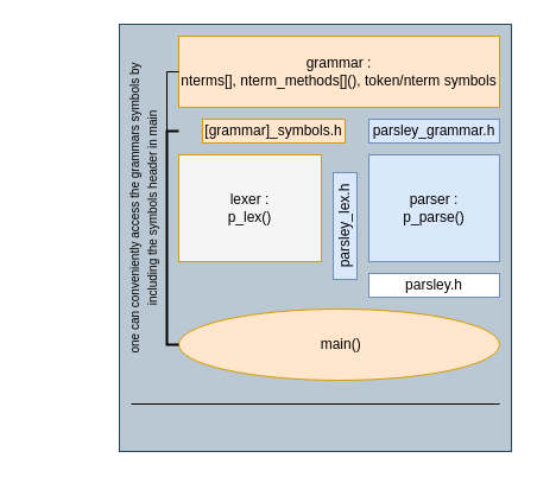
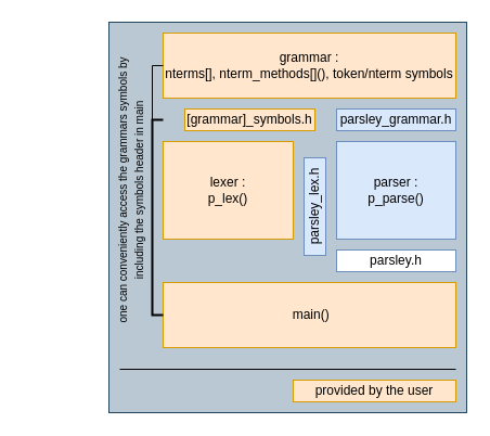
  <mxCell id="0" />
  <mxCell id="1" parent="0" />
  <mxCell id="2" value="" style="group" vertex="1" connectable="0" parent="1"><mxGeometry x="20" y="20" width="410" height="360" as="geometry" /></mxCell>
  <mxCell id="3" value="" style="rounded=0;whiteSpace=wrap;html=1;fillColor=#bac8d3;strokeColor=#23445d;container=1;" vertex="1" parent="2"><mxGeometry x="80" width="330" height="360" as="geometry" /></mxCell>
  <mxCell id="4" value="&lt;div&gt;grammar :&lt;/div&gt;&lt;div&gt;nterms[], nterm_methods[](), token/nterm symbols&lt;br&gt;&lt;/div&gt;" style="rounded=0;whiteSpace=wrap;html=1;fillColor=#ffe6cc;strokeColor=#d79b00;" parent="2" vertex="1"><mxGeometry x="130" y="10" width="270" height="60" as="geometry" /></mxCell>
  <mxCell id="5" value="&lt;div&gt;parser :&lt;br&gt;&lt;/div&gt;&lt;div&gt;p_parse()&lt;/div&gt;" style="rounded=0;whiteSpace=wrap;html=1;fillColor=#dae8fc;strokeColor=#6c8ebf;" parent="2" vertex="1"><mxGeometry x="290" y="110" width="110" height="90" as="geometry" /></mxCell>
- <mxCell id="6" value="&lt;div&gt;lexer :&lt;/div&gt;&lt;div&gt;p_lex()&lt;/div&gt;" style="rounded=0;whiteSpace=wrap;html=1;fillColor=#f5f5f5;strokeColor=#d79b00;" parent="2" vertex="1"><mxGeometry x="130" y="110" width="120" height="90" as="geometry" /></mxCell>
+ <mxCell id="6" value="&lt;div&gt;lexer :&lt;/div&gt;&lt;div&gt;p_lex()&lt;/div&gt;" style="rounded=0;whiteSpace=wrap;html=1;fillColor=#ffe6cc;strokeColor=#d79b00;" parent="2" vertex="1"><mxGeometry x="130" y="110" width="120" height="90" as="geometry" /></mxCell>
  <mxCell id="7" value="&lt;div&gt;parsley_lex.h&lt;/div&gt;" style="rounded=0;whiteSpace=wrap;html=1;horizontal=0;fillColor=#dae8fc;strokeColor=#6c8ebf;" parent="2" vertex="1"><mxGeometry x="260" y="125" width="20" height="90" as="geometry" /></mxCell>
  <mxCell id="8" value="parsley_grammar.h" style="rounded=0;whiteSpace=wrap;html=1;fillColor=#dae8fc;strokeColor=#6c8ebf;" parent="2" vertex="1"><mxGeometry x="290" y="80" width="110" height="20" as="geometry" /></mxCell>
  <mxCell id="9" value="[grammar]_symbols.h" style="rounded=0;whiteSpace=wrap;html=1;fillColor=#ffe6cc;strokeColor=#d79b00;" parent="2" vertex="1"><mxGeometry x="150" y="80" width="120" height="20" as="geometry" /></mxCell>
- <mxCell id="10" value="&amp;nbsp;main()" style="ellipse;whiteSpace=wrap;html=1;fillColor=#ffe6cc;strokeColor=#d79b00;" parent="2" vertex="1"><mxGeometry x="130" y="240" width="270" height="60" as="geometry" /></mxCell>
+ <mxCell id="10" value="&amp;nbsp;main()" style="rounded=0;whiteSpace=wrap;html=1;fillColor=#ffe6cc;strokeColor=#d79b00;" parent="2" vertex="1"><mxGeometry x="130" y="240" width="270" height="60" as="geometry" /></mxCell>
  <mxCell id="11" value="parsley.h" style="rounded=0;whiteSpace=wrap;html=1;fillColor=#ffffff;strokeColor=#6c8ebf;" parent="2" vertex="1"><mxGeometry x="290" y="210" width="110" height="20" as="geometry" /></mxCell>
  <mxCell id="12" value="" style="strokeWidth=2;html=1;shape=mxgraph.flowchart.annotation_1;align=right;pointerEvents=1;horizontal=0;verticalAlign=bottom;labelPosition=left;verticalLabelPosition=top;" vertex="1" parent="2"><mxGeometry x="120" y="90" width="10" height="180" as="geometry" /></mxCell>
  <mxCell id="13" value="" style="endArrow=none;html=1;rounded=0;entryX=0;entryY=0;entryDx=0;entryDy=0;entryPerimeter=0;" edge="1" parent="2" target="12"><mxGeometry width="50" height="50" relative="1" as="geometry"><mxPoint x="120" y="40" as="sourcePoint" /><mxPoint x="150" y="100" as="targetPoint" /></mxGeometry></mxCell>
  <mxCell id="14" value="" style="endArrow=none;html=1;rounded=0;entryX=0;entryY=0.5;entryDx=0;entryDy=0;" edge="1" parent="2" target="4"><mxGeometry width="50" height="50" relative="1" as="geometry"><mxPoint x="120" y="40" as="sourcePoint" /><mxPoint x="160" y="60" as="targetPoint" /></mxGeometry></mxCell>
  <mxCell id="15" value="&lt;font style=&quot;font-size: 10px;&quot;&gt;one can conveniently access the grammars symbols by including the symbols header in main &lt;/font&gt;" style="rounded=0;whiteSpace=wrap;html=1;opacity=0;horizontal=0;" vertex="1" parent="2"><mxGeometry x="80" y="30" width="40" height="250" as="geometry" /></mxCell>
+ <mxCell id="16" value="provided by the user" style="rounded=0;whiteSpace=wrap;html=1;fillColor=#ffe6cc;strokeColor=#d79b00;" vertex="1" parent="2"><mxGeometry x="250" y="330" width="150" height="20" as="geometry" /></mxCell>
  <mxCell id="17" value="" style="endArrow=none;html=1;rounded=0;" edge="1" parent="2"><mxGeometry width="50" height="50" relative="1" as="geometry"><mxPoint x="90" y="320" as="sourcePoint" /><mxPoint x="400" y="320" as="targetPoint" /></mxGeometry></mxCell>
